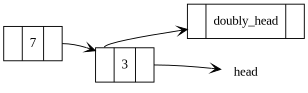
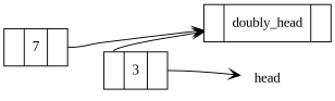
  digraph {
    fontname="Liberation Serif"
    rankdir=LR
    node [fontname="Liberation Serif" shape=record]
    edge [arrowhead=vee fontname="Liberation Serif" tailclip=false tailport=next]
    n1 [label="{ <prev> | doubly_head | <next>  }"]
    n2 [label="{ <prev> | 3 | <next>  }"]
    n3 [label=head shape=none]
    n4 [label="{ <prev> | 7 | <next>  }"]
    n2 -> n1 [tailport=prev]
    n2 -> n3
-   n4 -> n2
+   n4 -> n1
  }
